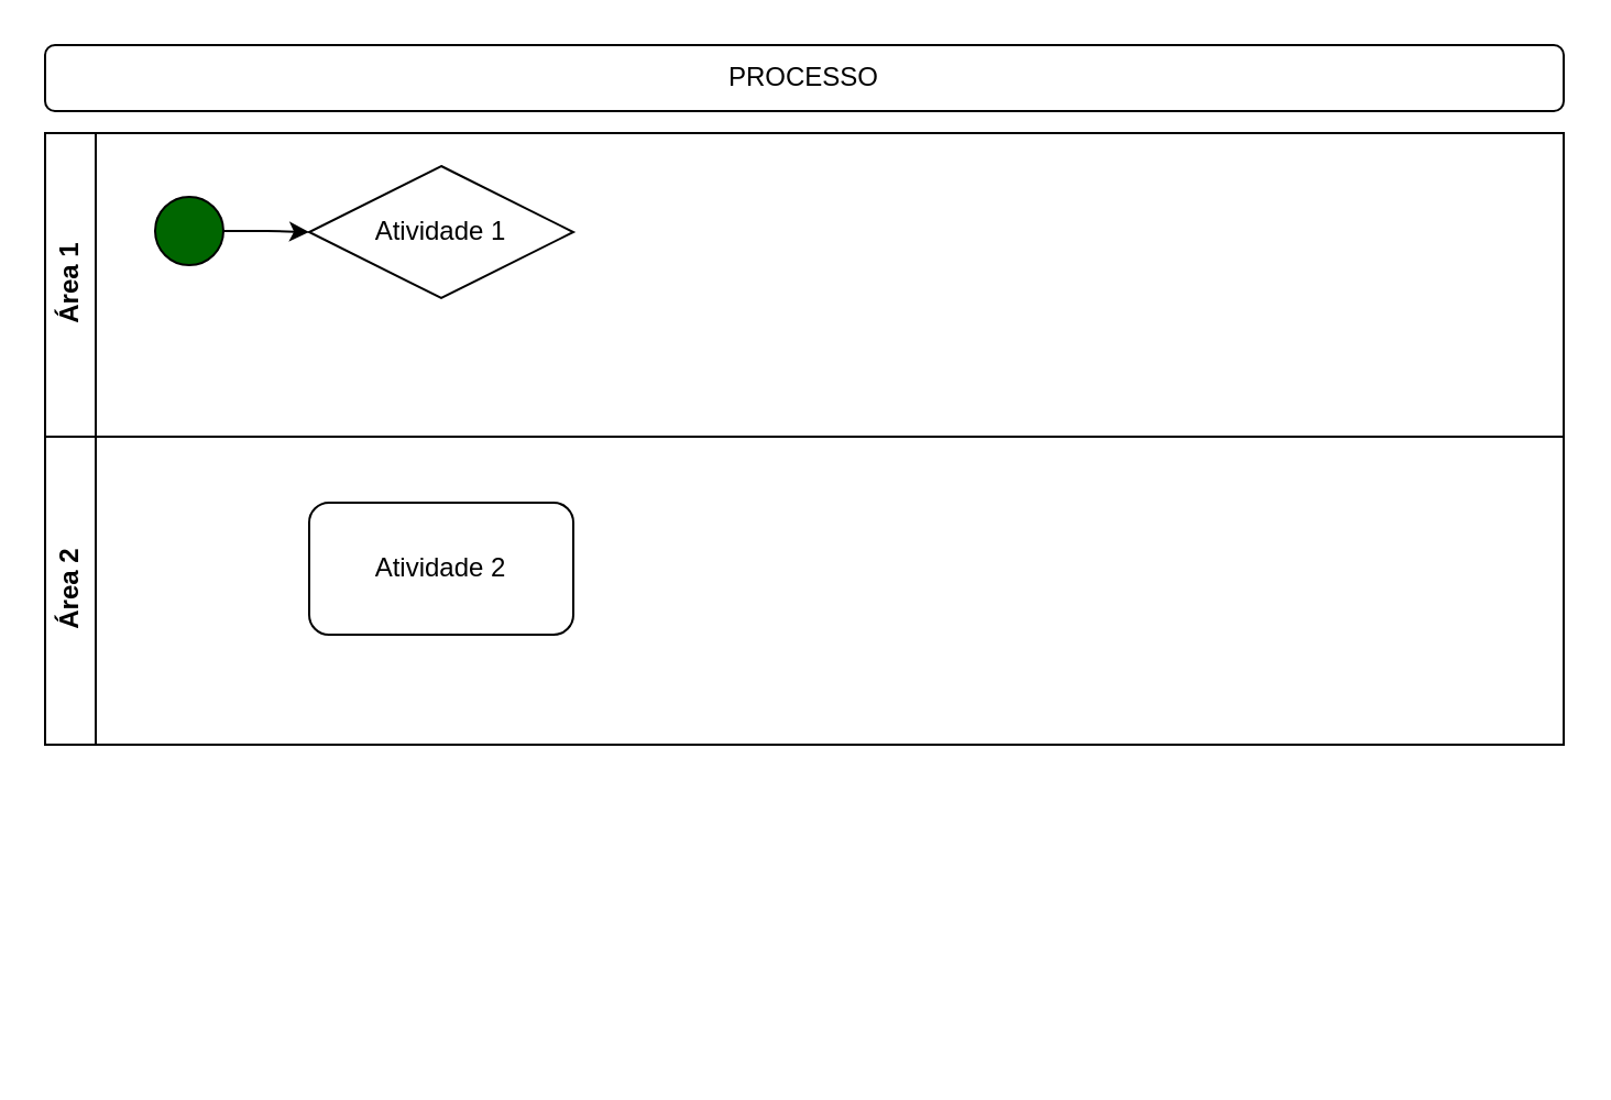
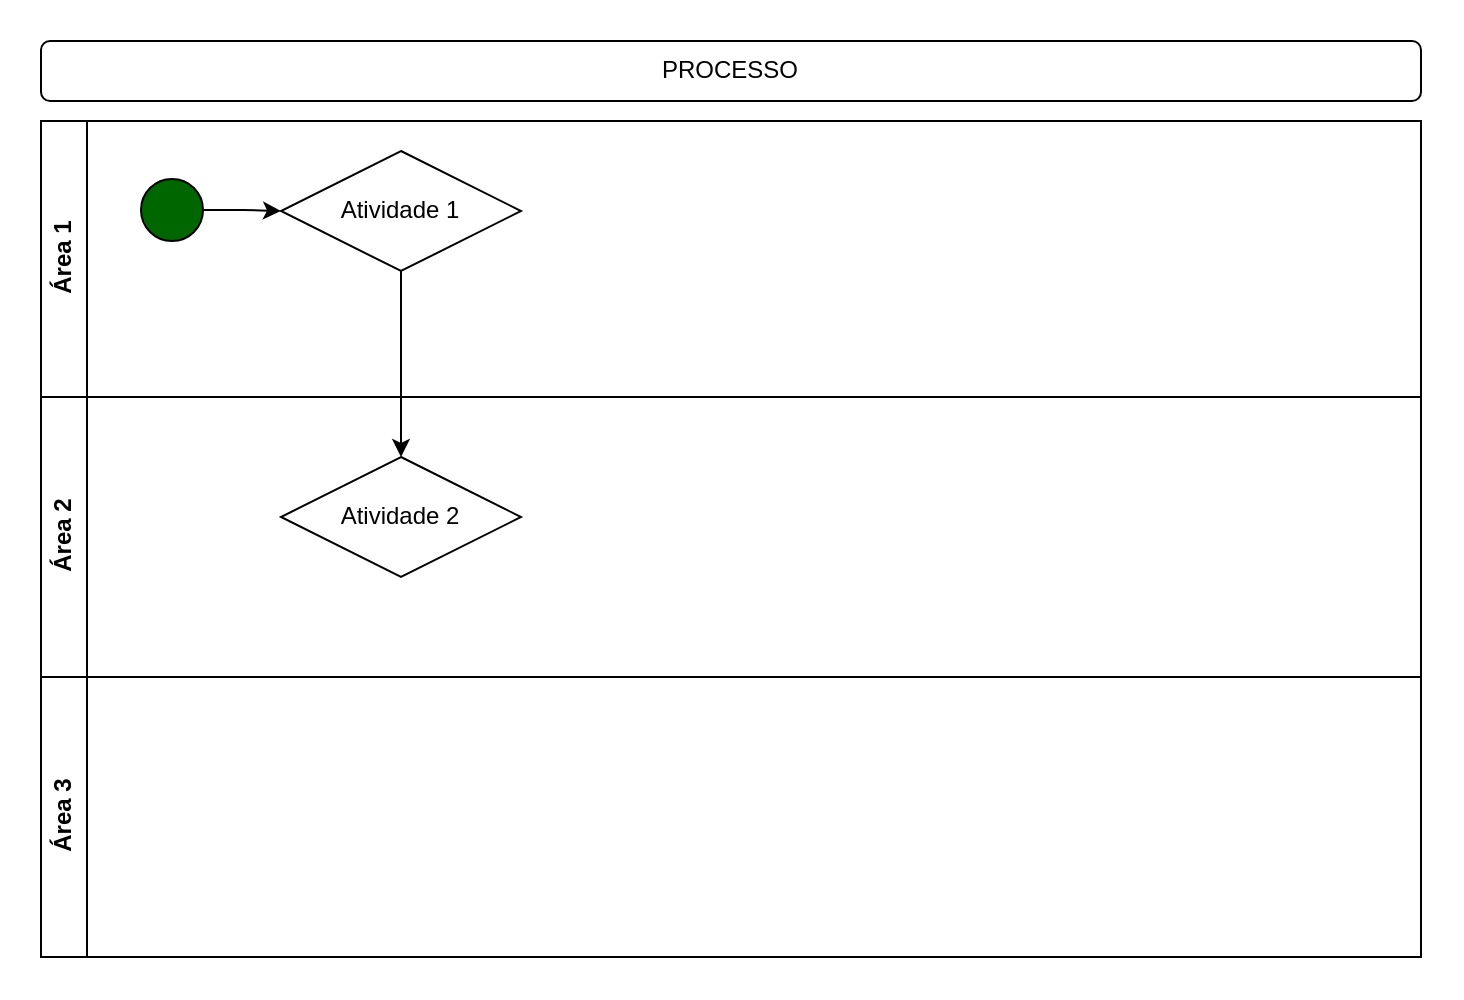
  <mxCell id="0" />
  <mxCell id="1" parent="0" />
  <mxCell id="2" value="Área 1" style="swimlane;horizontal=0;whiteSpace=wrap;html=1;" vertex="1" parent="1"><mxGeometry x="20" y="60" width="690" height="138" as="geometry" /></mxCell>
  <mxCell id="3" style="edgeStyle=orthogonalEdgeStyle;rounded=0;orthogonalLoop=1;jettySize=auto;html=1;entryX=0;entryY=0.5;entryDx=0;entryDy=0;" edge="1" parent="2" source="4" target="5"><mxGeometry relative="1" as="geometry" /></mxCell>
  <mxCell id="4" value="" style="ellipse;whiteSpace=wrap;html=1;aspect=fixed;fillColor=#006600;" vertex="1" parent="2"><mxGeometry x="50" y="29" width="31" height="31" as="geometry" /></mxCell>
  <mxCell id="5" value="Atividade 1" style="rhombus;whiteSpace=wrap;html=1;" vertex="1" parent="2"><mxGeometry x="120" y="15" width="120" height="60" as="geometry" /></mxCell>
  <mxCell id="6" value="PROCESSO" style="whiteSpace=wrap;html=1;rounded=1;" vertex="1" parent="1"><mxGeometry x="20" y="20" width="690" height="30" as="geometry" /></mxCell>
  <mxCell id="7" value="Área 2" style="swimlane;horizontal=0;whiteSpace=wrap;html=1;" vertex="1" parent="1"><mxGeometry x="20" y="198" width="690" height="140" as="geometry" /></mxCell>
- <mxCell id="8" value="Atividade 2" style="whiteSpace=wrap;html=1;rounded=1;" vertex="1" parent="7"><mxGeometry x="120" y="30" width="120" height="60" as="geometry" /></mxCell>
+ <mxCell id="8" value="Atividade 2" style="rhombus;whiteSpace=wrap;html=1;" vertex="1" parent="7"><mxGeometry x="120" y="30" width="120" height="60" as="geometry" /></mxCell>
+ <mxCell id="9" value="Área 3" style="swimlane;horizontal=0;whiteSpace=wrap;html=1;" vertex="1" parent="1"><mxGeometry x="20" y="338" width="690" height="140" as="geometry" /></mxCell>
+ <mxCell id="10" value="" style="edgeStyle=orthogonalEdgeStyle;rounded=0;orthogonalLoop=1;jettySize=auto;html=1;" edge="1" parent="1" source="5" target="8"><mxGeometry relative="1" as="geometry" /></mxCell>
